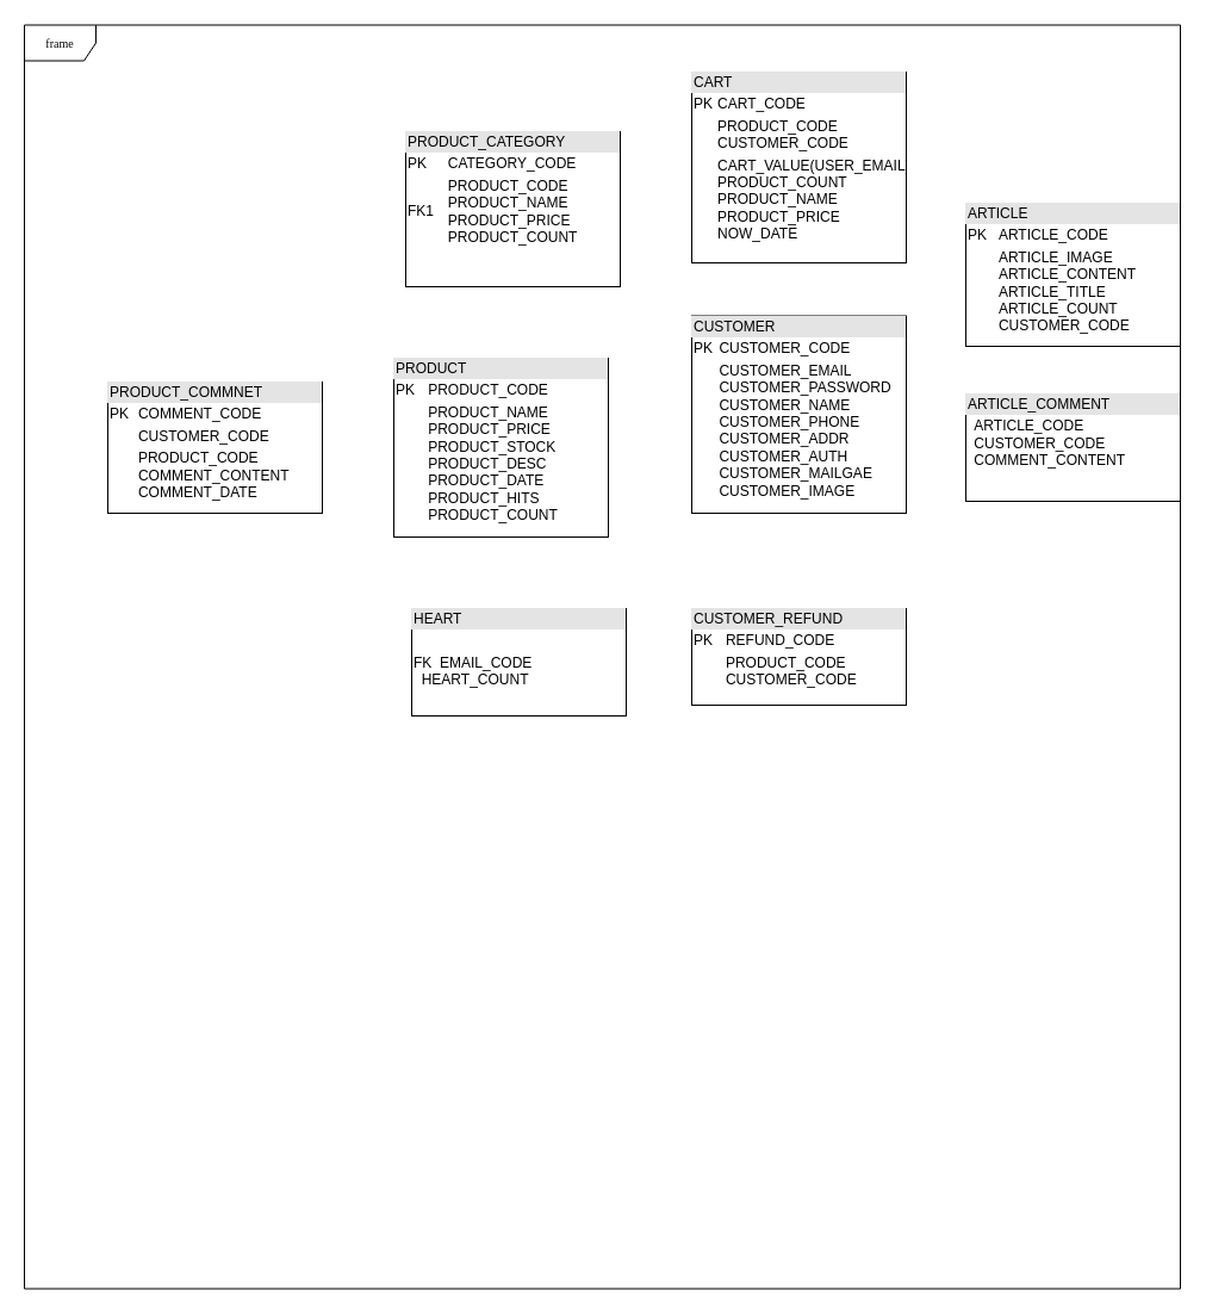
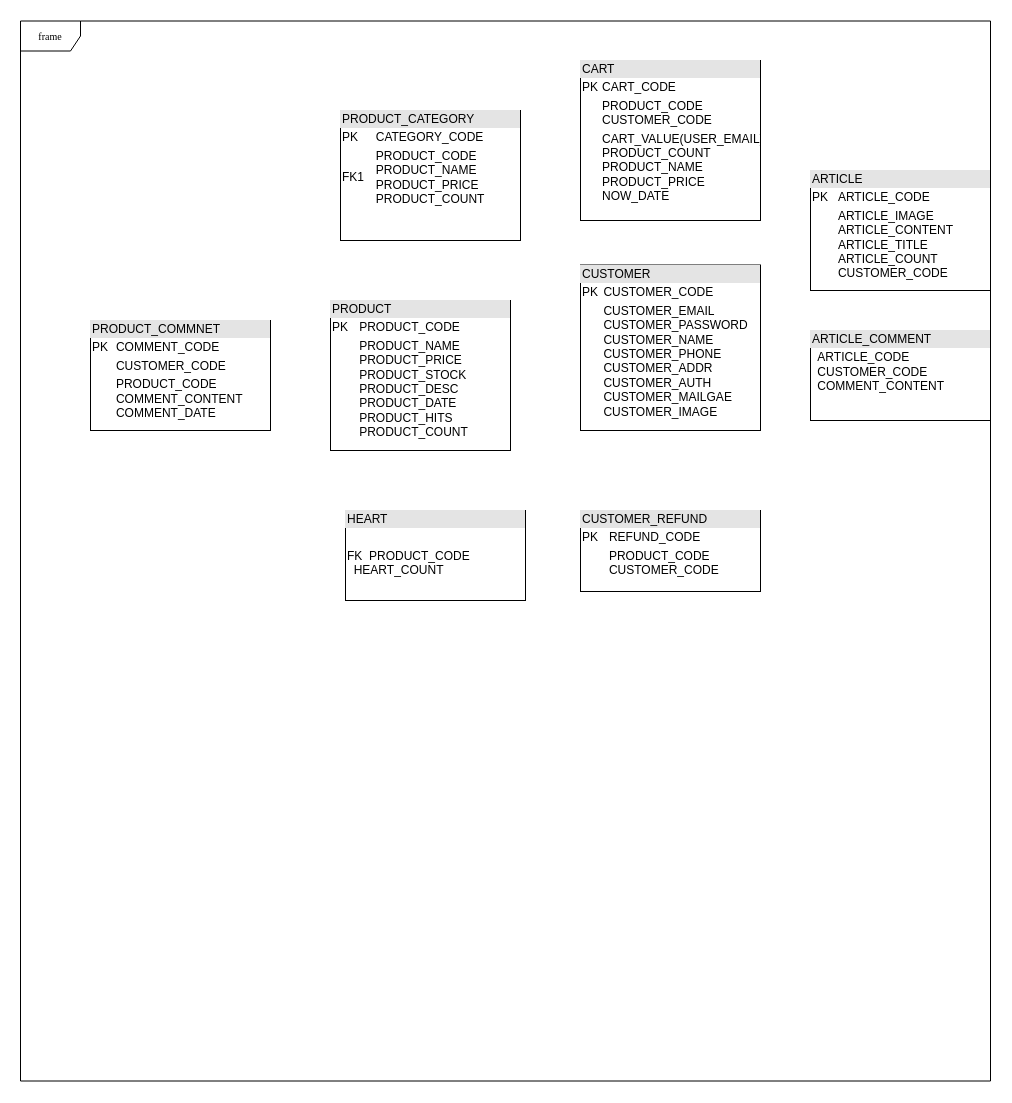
  <mxCell id="0" />
  <mxCell id="1" parent="0" />
  <mxCell id="2" value="frame" style="shape=umlFrame;whiteSpace=wrap;html=1;rounded=0;shadow=0;comic=0;labelBackgroundColor=none;strokeWidth=1;fontFamily=Verdana;fontSize=10;align=center;" parent="1" vertex="1"><mxGeometry x="20" y="20.5" width="970" height="1060" as="geometry" /></mxCell>
  <mxCell id="3" value="&lt;div style=&quot;box-sizing:border-box;width:100%;background:#e4e4e4;padding:2px;&quot;&gt;CUSTOMER&lt;/div&gt;&lt;table style=&quot;width:100%;font-size:1em;&quot; cellpadding=&quot;2&quot; cellspacing=&quot;0&quot;&gt;&lt;tbody&gt;&lt;tr&gt;&lt;td&gt;PK&lt;/td&gt;&lt;td&gt;CUSTOMER_CODE&lt;/td&gt;&lt;/tr&gt;&lt;tr&gt;&lt;td&gt;&lt;br&gt;&lt;/td&gt;&lt;td&gt;CUSTOMER_EMAIL&lt;br&gt;CUSTOMER_PASSWORD&lt;br&gt;CUSTOMER_NAME&lt;br&gt;CUSTOMER_PHONE&lt;br&gt;CUSTOMER_ADDR&lt;br&gt;CUSTOMER_AUTH&lt;br&gt;CUSTOMER_MAILGAE&lt;br&gt;CUSTOMER_IMAGE&lt;/td&gt;&lt;/tr&gt;&lt;tr&gt;&lt;td&gt;&lt;/td&gt;&lt;td&gt;&lt;br&gt;&lt;/td&gt;&lt;/tr&gt;&lt;/tbody&gt;&lt;/table&gt;" style="verticalAlign=top;align=left;overflow=fill;html=1;" vertex="1" parent="1"><mxGeometry x="580" y="264.5" width="180" height="165.5" as="geometry" /></mxCell>
  <mxCell id="4" value="&lt;div style=&quot;box-sizing:border-box;width:100%;background:#e4e4e4;padding:2px;&quot;&gt;PRODUCT&lt;/div&gt;&lt;table style=&quot;width:100%;font-size:1em;&quot; cellpadding=&quot;2&quot; cellspacing=&quot;0&quot;&gt;&lt;tbody&gt;&lt;tr&gt;&lt;td&gt;PK&lt;/td&gt;&lt;td&gt;PRODUCT_CODE&lt;/td&gt;&lt;/tr&gt;&lt;tr&gt;&lt;td&gt;&lt;span style=&quot;white-space: pre;&quot;&gt; &lt;/span&gt;&lt;br&gt;&lt;/td&gt;&lt;td&gt;PRODUCT_NAME&lt;br&gt;PRODUCT_PRICE&lt;br&gt;PRODUCT_STOCK&lt;br&gt;PRODUCT_DESC&lt;br&gt;PRODUCT_DATE&lt;br&gt;PRODUCT_HITS&lt;br&gt;PRODUCT_COUNT&lt;/td&gt;&lt;/tr&gt;&lt;/tbody&gt;&lt;/table&gt;" style="verticalAlign=top;align=left;overflow=fill;html=1;" vertex="1" parent="1"><mxGeometry x="330" y="300" width="180" height="150" as="geometry" /></mxCell>
  <mxCell id="5" value="&lt;div style=&quot;box-sizing:border-box;width:100%;background:#e4e4e4;padding:2px;&quot;&gt;CART&lt;/div&gt;&lt;table style=&quot;width:100%;font-size:1em;&quot; cellpadding=&quot;2&quot; cellspacing=&quot;0&quot;&gt;&lt;tbody&gt;&lt;tr&gt;&lt;td&gt;PK&lt;/td&gt;&lt;td&gt;CART_CODE&lt;/td&gt;&lt;/tr&gt;&lt;tr&gt;&lt;td&gt;&lt;span style=&quot;white-space: pre;&quot;&gt; &lt;/span&gt;&lt;/td&gt;&lt;td&gt;PRODUCT_CODE&lt;br&gt;CUSTOMER_CODE&lt;/td&gt;&lt;/tr&gt;&lt;tr&gt;&lt;td&gt;&lt;/td&gt;&lt;td&gt;CART_VALUE(USER_EMAIL)&lt;br&gt;PRODUCT_COUNT&lt;br&gt;PRODUCT_NAME&lt;br&gt;PRODUCT_PRICE&lt;br&gt;NOW_DATE&lt;/td&gt;&lt;/tr&gt;&lt;/tbody&gt;&lt;/table&gt;&lt;span style=&quot;white-space: pre;&quot;&gt; &lt;/span&gt;" style="verticalAlign=top;align=left;overflow=fill;html=1;" vertex="1" parent="1"><mxGeometry x="580" y="60" width="180" height="160" as="geometry" /></mxCell>
  <mxCell id="6" value="&lt;div style=&quot;box-sizing:border-box;width:100%;background:#e4e4e4;padding:2px;&quot;&gt;ARTICLE&lt;/div&gt;&lt;table style=&quot;width:100%;font-size:1em;&quot; cellpadding=&quot;2&quot; cellspacing=&quot;0&quot;&gt;&lt;tbody&gt;&lt;tr&gt;&lt;td&gt;PK&lt;/td&gt;&lt;td&gt;ARTICLE_CODE&lt;/td&gt;&lt;/tr&gt;&lt;tr&gt;&lt;td&gt;&lt;br&gt;&lt;/td&gt;&lt;td&gt;ARTICLE_IMAGE&lt;br&gt;ARTICLE_CONTENT&lt;br&gt;ARTICLE_TITLE&lt;br&gt;ARTICLE_COUNT&lt;br&gt;CUSTOMER_CODE&lt;br&gt;&lt;br&gt;&lt;/td&gt;&lt;/tr&gt;&lt;/tbody&gt;&lt;/table&gt;" style="verticalAlign=top;align=left;overflow=fill;html=1;" vertex="1" parent="1"><mxGeometry x="810" y="170" width="180" height="120" as="geometry" /></mxCell>
- <mxCell id="7" value="&lt;div style=&quot;box-sizing:border-box;width:100%;background:#e4e4e4;padding:2px;&quot;&gt;HEART&lt;/div&gt;&lt;table style=&quot;width:100%;font-size:1em;&quot; cellpadding=&quot;2&quot; cellspacing=&quot;0&quot;&gt;&lt;tbody&gt;&lt;tr&gt;&lt;td&gt;&lt;br&gt;&lt;/td&gt;&lt;td&gt;&lt;br&gt;&lt;/td&gt;&lt;/tr&gt;&lt;tr&gt;&lt;td&gt;FK&lt;span style=&quot;white-space: pre;&quot;&gt; &amp;nbsp;&lt;/span&gt;EMAIL_CODE&lt;br&gt;&lt;span style=&quot;white-space: pre;&quot;&gt; &lt;/span&gt;&amp;nbsp;HEART_COUNT&lt;br&gt;&lt;span style=&quot;white-space: pre;&quot;&gt; &lt;/span&gt;&amp;nbsp;&lt;br&gt;&lt;/td&gt;&lt;td&gt;&lt;br&gt;&lt;/td&gt;&lt;/tr&gt;&lt;tr&gt;&lt;td&gt;&lt;br&gt;&lt;/td&gt;&lt;td&gt;&lt;br&gt;&lt;/td&gt;&lt;/tr&gt;&lt;/tbody&gt;&lt;/table&gt;" style="verticalAlign=top;align=left;overflow=fill;html=1;" vertex="1" parent="1"><mxGeometry x="345" y="510" width="180" height="90" as="geometry" /></mxCell>
+ <mxCell id="7" value="&lt;div style=&quot;box-sizing:border-box;width:100%;background:#e4e4e4;padding:2px;&quot;&gt;HEART&lt;/div&gt;&lt;table style=&quot;width:100%;font-size:1em;&quot; cellpadding=&quot;2&quot; cellspacing=&quot;0&quot;&gt;&lt;tbody&gt;&lt;tr&gt;&lt;td&gt;&lt;br&gt;&lt;/td&gt;&lt;td&gt;&lt;br&gt;&lt;/td&gt;&lt;/tr&gt;&lt;tr&gt;&lt;td&gt;FK&lt;span style=&quot;white-space: pre;&quot;&gt; &amp;nbsp;&lt;/span&gt;PRODUCT_CODE&lt;br&gt;&lt;span style=&quot;white-space: pre;&quot;&gt; &lt;/span&gt;&amp;nbsp;HEART_COUNT&lt;br&gt;&lt;span style=&quot;white-space: pre;&quot;&gt; &lt;/span&gt;&amp;nbsp;&lt;br&gt;&lt;/td&gt;&lt;td&gt;&lt;br&gt;&lt;/td&gt;&lt;/tr&gt;&lt;tr&gt;&lt;td&gt;&lt;br&gt;&lt;/td&gt;&lt;td&gt;&lt;br&gt;&lt;/td&gt;&lt;/tr&gt;&lt;/tbody&gt;&lt;/table&gt;" style="verticalAlign=top;align=left;overflow=fill;html=1;" vertex="1" parent="1"><mxGeometry x="345" y="510" width="180" height="90" as="geometry" /></mxCell>
  <mxCell id="8" value="&lt;div style=&quot;box-sizing:border-box;width:100%;background:#e4e4e4;padding:2px;&quot;&gt;CUSTOMER_REFUND&lt;/div&gt;&lt;table style=&quot;width:100%;font-size:1em;&quot; cellpadding=&quot;2&quot; cellspacing=&quot;0&quot;&gt;&lt;tbody&gt;&lt;tr&gt;&lt;td&gt;PK&lt;/td&gt;&lt;td&gt;REFUND_CODE&lt;/td&gt;&lt;/tr&gt;&lt;tr&gt;&lt;td&gt;&lt;br&gt;&lt;/td&gt;&lt;td&gt;PRODUCT_CODE&lt;br&gt;CUSTOMER_CODE&lt;br&gt;&lt;br&gt;&lt;/td&gt;&lt;/tr&gt;&lt;tr&gt;&lt;td&gt;&lt;/td&gt;&lt;td&gt;&lt;br&gt;&lt;/td&gt;&lt;/tr&gt;&lt;/tbody&gt;&lt;/table&gt;" style="verticalAlign=top;align=left;overflow=fill;html=1;" vertex="1" parent="1"><mxGeometry x="580" y="510" width="180" height="81" as="geometry" /></mxCell>
  <mxCell id="9" value="&lt;div style=&quot;box-sizing:border-box;width:100%;background:#e4e4e4;padding:2px;&quot;&gt;PRODUCT_CATEGORY&lt;/div&gt;&lt;table style=&quot;width:100%;font-size:1em;&quot; cellpadding=&quot;2&quot; cellspacing=&quot;0&quot;&gt;&lt;tbody&gt;&lt;tr&gt;&lt;td&gt;PK&lt;/td&gt;&lt;td&gt;CATEGORY_CODE&lt;/td&gt;&lt;/tr&gt;&lt;tr&gt;&lt;td&gt;FK1&lt;/td&gt;&lt;td&gt;PRODUCT_CODE&lt;br&gt;PRODUCT_NAME&lt;br&gt;PRODUCT_PRICE&lt;br&gt;PRODUCT_COUNT&lt;/td&gt;&lt;/tr&gt;&lt;tr&gt;&lt;td&gt;&lt;br&gt;&lt;/td&gt;&lt;td&gt;&lt;br&gt;&lt;/td&gt;&lt;/tr&gt;&lt;/tbody&gt;&lt;/table&gt;" style="verticalAlign=top;align=left;overflow=fill;html=1;" vertex="1" parent="1"><mxGeometry x="340" y="110" width="180" height="130" as="geometry" /></mxCell>
  <mxCell id="10" value="&lt;div style=&quot;box-sizing:border-box;width:100%;background:#e4e4e4;padding:2px;&quot;&gt;PRODUCT_COMMNET&lt;/div&gt;&lt;table style=&quot;width:100%;font-size:1em;&quot; cellpadding=&quot;2&quot; cellspacing=&quot;0&quot;&gt;&lt;tbody&gt;&lt;tr&gt;&lt;td&gt;PK&lt;/td&gt;&lt;td&gt;COMMENT_CODE&lt;/td&gt;&lt;/tr&gt;&lt;tr&gt;&lt;td&gt;&lt;br&gt;&lt;/td&gt;&lt;td&gt;CUSTOMER_CODE&lt;/td&gt;&lt;/tr&gt;&lt;tr&gt;&lt;td&gt;&lt;/td&gt;&lt;td&gt;PRODUCT_CODE&lt;br&gt;COMMENT_CONTENT&lt;br&gt;COMMENT_DATE&lt;br&gt;&lt;/td&gt;&lt;/tr&gt;&lt;/tbody&gt;&lt;/table&gt;" style="verticalAlign=top;align=left;overflow=fill;html=1;" vertex="1" parent="1"><mxGeometry x="90" y="320" width="180" height="110" as="geometry" /></mxCell>
  <mxCell id="11" value="&lt;div style=&quot;box-sizing:border-box;width:100%;background:#e4e4e4;padding:2px;&quot;&gt;ARTICLE_COMMENT&lt;/div&gt;&lt;table style=&quot;width:100%;font-size:1em;&quot; cellpadding=&quot;2&quot; cellspacing=&quot;0&quot;&gt;&lt;tbody&gt;&lt;tr&gt;&lt;td&gt;&lt;br&gt;&lt;/td&gt;&lt;td&gt;ARTICLE_CODE&lt;br&gt;CUSTOMER_CODE&lt;br&gt;COMMENT_CONTENT&lt;br&gt;&lt;br&gt;&lt;/td&gt;&lt;/tr&gt;&lt;/tbody&gt;&lt;/table&gt;" style="verticalAlign=top;align=left;overflow=fill;html=1;" vertex="1" parent="1"><mxGeometry x="810" y="330" width="180" height="90" as="geometry" /></mxCell>
